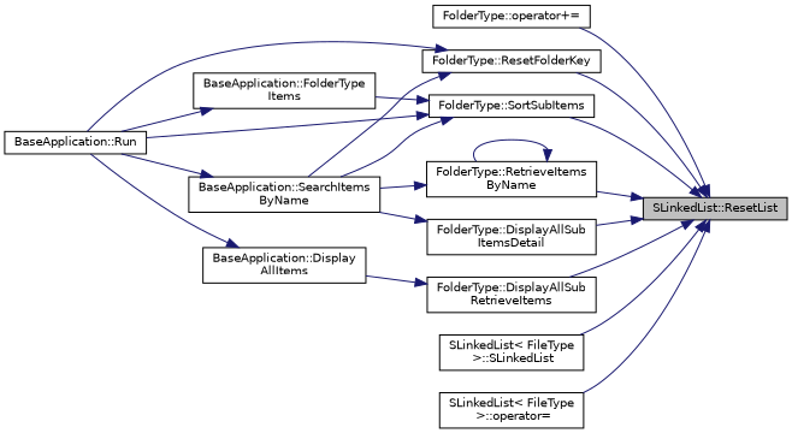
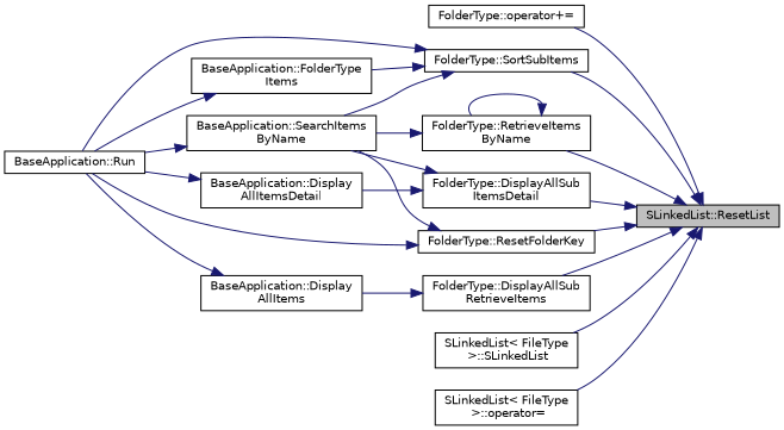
  digraph {
    rankdir=RL
    node [color=black fillcolor=white fontname=Helvetica fontsize=10 shape=record style=filled]
    edge [color=midnightblue dir=back fontname=Helvetica fontsize=10 labelfontname=Helvetica labelfontsize=10 style=solid]
    n1 [fillcolor=grey75 fontcolor=black height=0.2 label="SLinkedList::ResetList" width=0.4]
    n2 [height=0.2 label="FolderType::operator+=" width=0.4]
    n3 [height=0.2 label="FolderType::RetrieveItems\lByName" width=0.4]
    n4 [height=0.2 label="FolderType::SortSubItems" width=0.4]
    n5 [height=0.2 label="FolderType::DisplayAllSub\lRetrieveItems" width=0.4]
    n6 [height=0.2 label="FolderType::DisplayAllSub\lItemsDetail" width=0.4]
    n7 [height=0.2 label="FolderType::ResetFolderKey" width=0.4]
    n8 [height=0.2 label="SLinkedList\< FileType\l \>::SLinkedList" width=0.4]
    n9 [height=0.2 label="SLinkedList\< FileType\l \>::operator=" width=0.4]
    n10 [height=0.2 label="BaseApplication::SearchItems\lByName" width=0.4]
    n11 [height=0.2 label="BaseApplication::Run" width=0.4]
    n12 [height=0.2 label="BaseApplication::FolderType\lItems" width=0.4]
    n13 [height=0.2 label="BaseApplication::Display\lAllItems" width=0.4]
+   n14 [height=0.2 label="BaseApplication::Display\lAllItemsDetail" width=0.4]
    n1 -> n2
    n1 -> n3
    n1 -> n4
    n1 -> n5
    n1 -> n6
    n1 -> n7
    n1 -> n8
    n1 -> n9
    n3 -> n3
    n3 -> n10
    n4 -> n10
    n4 -> n11
    n4 -> n12
    n5 -> n13
    n6 -> n10
+   n6 -> n14
    n7 -> n10
    n7 -> n11
    n10 -> n11
    n12 -> n11
    n13 -> n11
+   n14 -> n11
  }
